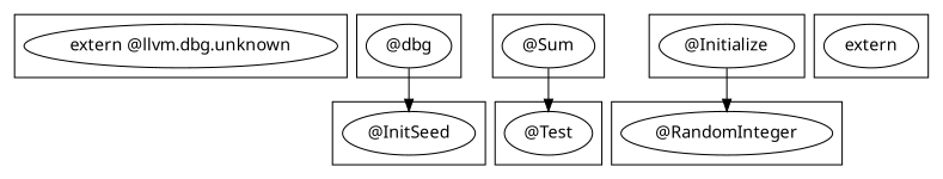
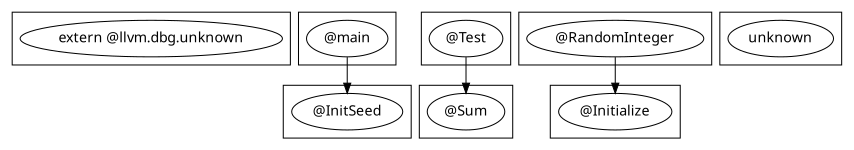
  digraph {
    fontname="Noto Sans"
    node [fontname="Noto Sans"]
    edge [fontname="Noto Sans"]
    n1 [label="extern @llvm.dbg.unknown"]
-   n2 [label="@dbg"]
+   n2 [label="@main"]
    n3 [label="@Test"]
    n4 [label="@Sum"]
    n5 [label="@Initialize"]
    n6 [label="@RandomInteger"]
    n7 [label="@InitSeed"]
-   n8 [label=extern]
+   n8 [label=unknown]
    subgraph cluster_1 {
      n1
    }
    subgraph cluster_2 {
      n2
    }
    subgraph cluster_3 {
      n3
    }
    subgraph cluster_4 {
      n4
    }
    subgraph cluster_5 {
      n5
    }
    subgraph cluster_6 {
      n6
    }
    subgraph cluster_7 {
      n7
    }
    subgraph cluster_8 {
      n8
    }
    n2 -> n7
-   n4 -> n3
-   n5 -> n6
+   n3 -> n4
+   n6 -> n5
  }
